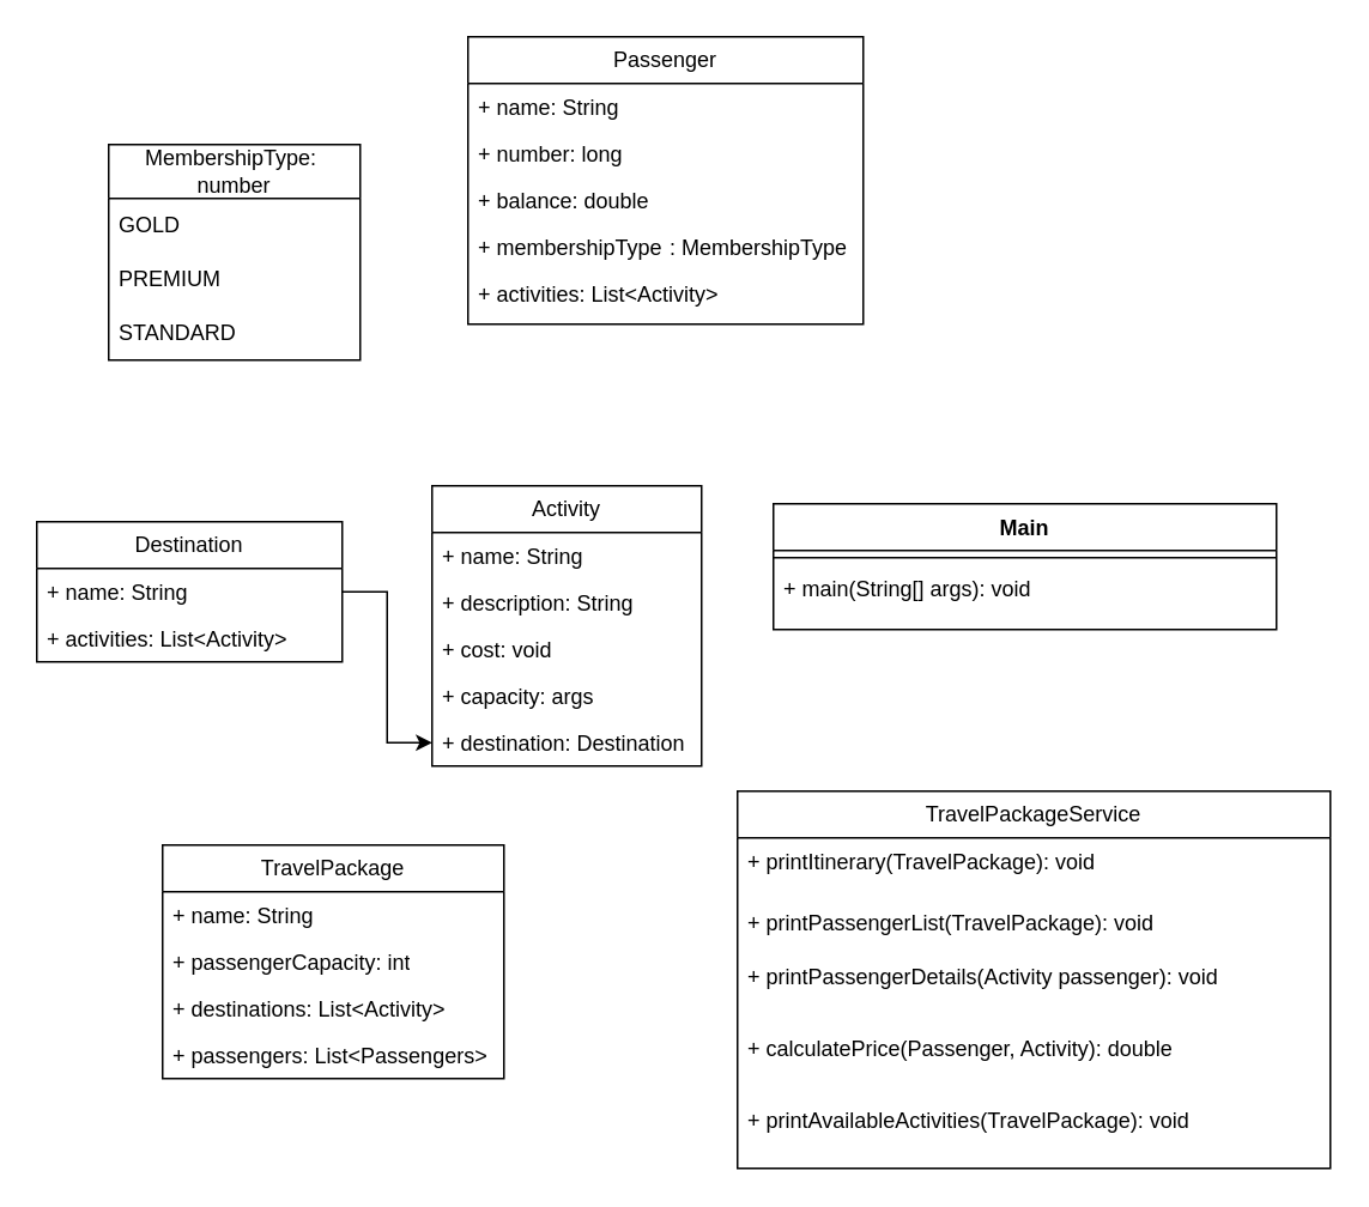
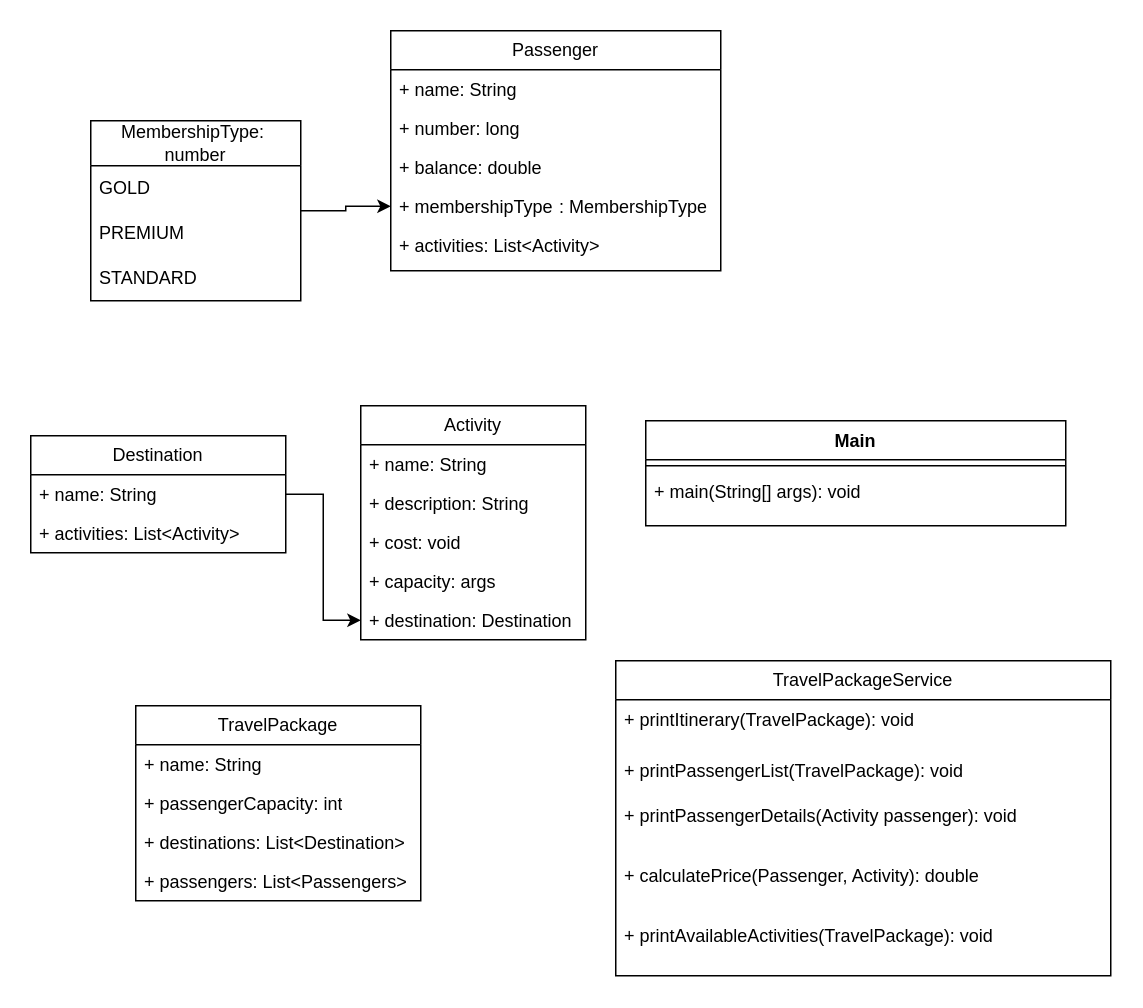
  <mxCell id="0" />
  <mxCell id="1" parent="0" />
  <mxCell id="2" value="Passenger" style="swimlane;fontStyle=0;childLayout=stackLayout;horizontal=1;startSize=26;fillColor=none;horizontalStack=0;resizeParent=1;resizeParentMax=0;resizeLast=0;collapsible=1;marginBottom=0;whiteSpace=wrap;html=1;" parent="1" vertex="1"><mxGeometry x="260" y="20" width="220" height="160" as="geometry" /></mxCell>
  <mxCell id="3" value="+ name: String" style="text;strokeColor=none;fillColor=none;align=left;verticalAlign=top;spacingLeft=4;spacingRight=4;overflow=hidden;rotatable=0;points=[[0,0.5],[1,0.5]];portConstraint=eastwest;whiteSpace=wrap;html=1;" parent="2" vertex="1"><mxGeometry y="26" width="220" height="26" as="geometry" /></mxCell>
  <mxCell id="4" value="+ number: long" style="text;strokeColor=none;fillColor=none;align=left;verticalAlign=top;spacingLeft=4;spacingRight=4;overflow=hidden;rotatable=0;points=[[0,0.5],[1,0.5]];portConstraint=eastwest;whiteSpace=wrap;html=1;" parent="2" vertex="1"><mxGeometry y="52" width="220" height="26" as="geometry" /></mxCell>
  <mxCell id="5" value="+ balance: double" style="text;strokeColor=none;fillColor=none;align=left;verticalAlign=top;spacingLeft=4;spacingRight=4;overflow=hidden;rotatable=0;points=[[0,0.5],[1,0.5]];portConstraint=eastwest;whiteSpace=wrap;html=1;" parent="2" vertex="1"><mxGeometry y="78" width="220" height="26" as="geometry" /></mxCell>
  <mxCell id="6" value="+ membershipType&lt;span style=&quot;white-space: pre;&quot;&gt;&#09;&lt;/span&gt;: MembershipType&lt;span style=&quot;white-space: pre;&quot;&gt;&lt;/span&gt;" style="text;strokeColor=none;fillColor=none;align=left;verticalAlign=top;spacingLeft=4;spacingRight=4;overflow=hidden;rotatable=0;points=[[0,0.5],[1,0.5]];portConstraint=eastwest;whiteSpace=wrap;html=1;" parent="2" vertex="1"><mxGeometry y="104" width="220" height="26" as="geometry" /></mxCell>
  <mxCell id="7" value="+ activities: List&amp;lt;Activity&amp;gt;" style="text;strokeColor=none;fillColor=none;align=left;verticalAlign=top;spacingLeft=4;spacingRight=4;overflow=hidden;rotatable=0;points=[[0,0.5],[1,0.5]];portConstraint=eastwest;whiteSpace=wrap;html=1;" parent="2" vertex="1"><mxGeometry y="130" width="220" height="30" as="geometry" /></mxCell>
+ <mxCell id="8" style="edgeStyle=orthogonalEdgeStyle;rounded=0;orthogonalLoop=1;jettySize=auto;html=1;entryX=0;entryY=0.5;entryDx=0;entryDy=0;" parent="1" source="9" target="6" edge="1"><mxGeometry relative="1" as="geometry" /></mxCell>
  <mxCell id="9" value="MembershipType:&amp;nbsp; number" style="swimlane;fontStyle=0;childLayout=stackLayout;horizontal=1;startSize=30;horizontalStack=0;resizeParent=1;resizeParentMax=0;resizeLast=0;collapsible=1;marginBottom=0;whiteSpace=wrap;html=1;" parent="1" vertex="1"><mxGeometry x="60" y="80" width="140" height="120" as="geometry" /></mxCell>
  <mxCell id="10" value="GOLD" style="text;strokeColor=none;fillColor=none;align=left;verticalAlign=middle;spacingLeft=4;spacingRight=4;overflow=hidden;points=[[0,0.5],[1,0.5]];portConstraint=eastwest;rotatable=0;whiteSpace=wrap;html=1;" parent="9" vertex="1"><mxGeometry y="30" width="140" height="30" as="geometry" /></mxCell>
  <mxCell id="11" value="PREMIUM" style="text;strokeColor=none;fillColor=none;align=left;verticalAlign=middle;spacingLeft=4;spacingRight=4;overflow=hidden;points=[[0,0.5],[1,0.5]];portConstraint=eastwest;rotatable=0;whiteSpace=wrap;html=1;" parent="9" vertex="1"><mxGeometry y="60" width="140" height="30" as="geometry" /></mxCell>
  <mxCell id="12" value="STANDARD" style="text;strokeColor=none;fillColor=none;align=left;verticalAlign=middle;spacingLeft=4;spacingRight=4;overflow=hidden;points=[[0,0.5],[1,0.5]];portConstraint=eastwest;rotatable=0;whiteSpace=wrap;html=1;" parent="9" vertex="1"><mxGeometry y="90" width="140" height="30" as="geometry" /></mxCell>
  <mxCell id="13" value="Activity" style="swimlane;fontStyle=0;childLayout=stackLayout;horizontal=1;startSize=26;fillColor=none;horizontalStack=0;resizeParent=1;resizeParentMax=0;resizeLast=0;collapsible=1;marginBottom=0;whiteSpace=wrap;html=1;" parent="1" vertex="1"><mxGeometry x="240" y="270" width="150" height="156" as="geometry" /></mxCell>
  <mxCell id="14" value="+ name: String" style="text;strokeColor=none;fillColor=none;align=left;verticalAlign=top;spacingLeft=4;spacingRight=4;overflow=hidden;rotatable=0;points=[[0,0.5],[1,0.5]];portConstraint=eastwest;whiteSpace=wrap;html=1;" parent="13" vertex="1"><mxGeometry y="26" width="150" height="26" as="geometry" /></mxCell>
  <mxCell id="15" value="+ description: String" style="text;strokeColor=none;fillColor=none;align=left;verticalAlign=top;spacingLeft=4;spacingRight=4;overflow=hidden;rotatable=0;points=[[0,0.5],[1,0.5]];portConstraint=eastwest;whiteSpace=wrap;html=1;" parent="13" vertex="1"><mxGeometry y="52" width="150" height="26" as="geometry" /></mxCell>
  <mxCell id="16" value="+ cost: void" style="text;strokeColor=none;fillColor=none;align=left;verticalAlign=top;spacingLeft=4;spacingRight=4;overflow=hidden;rotatable=0;points=[[0,0.5],[1,0.5]];portConstraint=eastwest;whiteSpace=wrap;html=1;" parent="13" vertex="1"><mxGeometry y="78" width="150" height="26" as="geometry" /></mxCell>
  <mxCell id="17" value="+ capacity: args" style="text;strokeColor=none;fillColor=none;align=left;verticalAlign=top;spacingLeft=4;spacingRight=4;overflow=hidden;rotatable=0;points=[[0,0.5],[1,0.5]];portConstraint=eastwest;whiteSpace=wrap;html=1;" parent="13" vertex="1"><mxGeometry y="104" width="150" height="26" as="geometry" /></mxCell>
  <mxCell id="18" value="+ destination: Destination" style="text;strokeColor=none;fillColor=none;align=left;verticalAlign=top;spacingLeft=4;spacingRight=4;overflow=hidden;rotatable=0;points=[[0,0.5],[1,0.5]];portConstraint=eastwest;whiteSpace=wrap;html=1;" parent="13" vertex="1"><mxGeometry y="130" width="150" height="26" as="geometry" /></mxCell>
  <mxCell id="19" value="Destination" style="swimlane;fontStyle=0;childLayout=stackLayout;horizontal=1;startSize=26;fillColor=none;horizontalStack=0;resizeParent=1;resizeParentMax=0;resizeLast=0;collapsible=1;marginBottom=0;whiteSpace=wrap;html=1;" parent="1" vertex="1"><mxGeometry x="20" y="290" width="170" height="78" as="geometry" /></mxCell>
  <mxCell id="20" value="+ name: String" style="text;strokeColor=none;fillColor=none;align=left;verticalAlign=top;spacingLeft=4;spacingRight=4;overflow=hidden;rotatable=0;points=[[0,0.5],[1,0.5]];portConstraint=eastwest;whiteSpace=wrap;html=1;" parent="19" vertex="1"><mxGeometry y="26" width="170" height="26" as="geometry" /></mxCell>
  <mxCell id="21" value="+ activities: List&amp;lt;Activity&amp;gt;" style="text;strokeColor=none;fillColor=none;align=left;verticalAlign=top;spacingLeft=4;spacingRight=4;overflow=hidden;rotatable=0;points=[[0,0.5],[1,0.5]];portConstraint=eastwest;whiteSpace=wrap;html=1;" parent="19" vertex="1"><mxGeometry y="52" width="170" height="26" as="geometry" /></mxCell>
  <mxCell id="22" value="TravelPackage" style="swimlane;fontStyle=0;childLayout=stackLayout;horizontal=1;startSize=26;fillColor=none;horizontalStack=0;resizeParent=1;resizeParentMax=0;resizeLast=0;collapsible=1;marginBottom=0;whiteSpace=wrap;html=1;" parent="1" vertex="1"><mxGeometry x="90" y="470" width="190" height="130" as="geometry" /></mxCell>
  <mxCell id="23" value="+ name: String" style="text;strokeColor=none;fillColor=none;align=left;verticalAlign=top;spacingLeft=4;spacingRight=4;overflow=hidden;rotatable=0;points=[[0,0.5],[1,0.5]];portConstraint=eastwest;whiteSpace=wrap;html=1;" parent="22" vertex="1"><mxGeometry y="26" width="190" height="26" as="geometry" /></mxCell>
  <mxCell id="24" value="+ passengerCapacity: int" style="text;strokeColor=none;fillColor=none;align=left;verticalAlign=top;spacingLeft=4;spacingRight=4;overflow=hidden;rotatable=0;points=[[0,0.5],[1,0.5]];portConstraint=eastwest;whiteSpace=wrap;html=1;" parent="22" vertex="1"><mxGeometry y="52" width="190" height="26" as="geometry" /></mxCell>
- <mxCell id="25" value="+ destinations: List&amp;lt;Activity&amp;gt;" style="text;strokeColor=none;fillColor=none;align=left;verticalAlign=top;spacingLeft=4;spacingRight=4;overflow=hidden;rotatable=0;points=[[0,0.5],[1,0.5]];portConstraint=eastwest;whiteSpace=wrap;html=1;" parent="22" vertex="1"><mxGeometry y="78" width="190" height="26" as="geometry" /></mxCell>
+ <mxCell id="25" value="+ destinations: List&amp;lt;Destination&amp;gt;" style="text;strokeColor=none;fillColor=none;align=left;verticalAlign=top;spacingLeft=4;spacingRight=4;overflow=hidden;rotatable=0;points=[[0,0.5],[1,0.5]];portConstraint=eastwest;whiteSpace=wrap;html=1;" parent="22" vertex="1"><mxGeometry y="78" width="190" height="26" as="geometry" /></mxCell>
  <mxCell id="26" value="+ passengers: List&amp;lt;Passengers&amp;gt;" style="text;strokeColor=none;fillColor=none;align=left;verticalAlign=top;spacingLeft=4;spacingRight=4;overflow=hidden;rotatable=0;points=[[0,0.5],[1,0.5]];portConstraint=eastwest;whiteSpace=wrap;html=1;" parent="22" vertex="1"><mxGeometry y="104" width="190" height="26" as="geometry" /></mxCell>
  <mxCell id="27" value="Main" style="swimlane;fontStyle=1;align=center;verticalAlign=top;childLayout=stackLayout;horizontal=1;startSize=26;horizontalStack=0;resizeParent=1;resizeParentMax=0;resizeLast=0;collapsible=1;marginBottom=0;whiteSpace=wrap;html=1;" parent="1" vertex="1"><mxGeometry x="430" y="280" width="280" height="70" as="geometry" /></mxCell>
  <mxCell id="28" value="" style="line;strokeWidth=1;fillColor=none;align=left;verticalAlign=middle;spacingTop=-1;spacingLeft=3;spacingRight=3;rotatable=0;labelPosition=right;points=[];portConstraint=eastwest;strokeColor=inherit;" parent="27" vertex="1"><mxGeometry y="26" width="280" height="8" as="geometry" /></mxCell>
  <mxCell id="29" value="+ main(String[] args): void" style="text;strokeColor=none;fillColor=none;align=left;verticalAlign=top;spacingLeft=4;spacingRight=4;overflow=hidden;rotatable=0;points=[[0,0.5],[1,0.5]];portConstraint=eastwest;whiteSpace=wrap;html=1;" parent="27" vertex="1"><mxGeometry y="34" width="280" height="36" as="geometry" /></mxCell>
  <mxCell id="30" value="TravelPackageService" style="swimlane;fontStyle=0;childLayout=stackLayout;horizontal=1;startSize=26;fillColor=none;horizontalStack=0;resizeParent=1;resizeParentMax=0;resizeLast=0;collapsible=1;marginBottom=0;whiteSpace=wrap;html=1;" vertex="1" parent="1"><mxGeometry x="410" y="440" width="330" height="210" as="geometry" /></mxCell>
  <mxCell id="31" value="&lt;div&gt;+ printItinerary(TravelPackage): void&lt;/div&gt;" style="text;strokeColor=none;fillColor=none;align=left;verticalAlign=top;spacingLeft=4;spacingRight=4;overflow=hidden;rotatable=0;points=[[0,0.5],[1,0.5]];portConstraint=eastwest;whiteSpace=wrap;html=1;" vertex="1" parent="30"><mxGeometry y="26" width="330" height="34" as="geometry" /></mxCell>
  <mxCell id="32" value="&lt;div&gt;&lt;div&gt;+ printPassengerList(TravelPackage): void&lt;/div&gt;&lt;/div&gt;" style="text;strokeColor=none;fillColor=none;align=left;verticalAlign=top;spacingLeft=4;spacingRight=4;overflow=hidden;rotatable=0;points=[[0,0.5],[1,0.5]];portConstraint=eastwest;whiteSpace=wrap;html=1;" vertex="1" parent="30"><mxGeometry y="60" width="330" height="30" as="geometry" /></mxCell>
  <mxCell id="33" value="&lt;div&gt;&lt;div&gt;&lt;div&gt;+ printPassengerDetails(Activity passenger): void&lt;/div&gt;&lt;/div&gt;&lt;/div&gt;" style="text;strokeColor=none;fillColor=none;align=left;verticalAlign=top;spacingLeft=4;spacingRight=4;overflow=hidden;rotatable=0;points=[[0,0.5],[1,0.5]];portConstraint=eastwest;whiteSpace=wrap;html=1;" vertex="1" parent="30"><mxGeometry y="90" width="330" height="40" as="geometry" /></mxCell>
  <mxCell id="34" value="&lt;div&gt;+ calculatePrice(Passenger, Activity): double&lt;/div&gt;" style="text;strokeColor=none;fillColor=none;align=left;verticalAlign=top;spacingLeft=4;spacingRight=4;overflow=hidden;rotatable=0;points=[[0,0.5],[1,0.5]];portConstraint=eastwest;whiteSpace=wrap;html=1;" vertex="1" parent="30"><mxGeometry y="130" width="330" height="40" as="geometry" /></mxCell>
  <mxCell id="35" value="&lt;div&gt;&lt;div&gt;&lt;div&gt;&lt;div&gt;+ printAvailableActivities(TravelPackage): void&lt;/div&gt;&lt;/div&gt;&lt;/div&gt;&lt;/div&gt;" style="text;strokeColor=none;fillColor=none;align=left;verticalAlign=top;spacingLeft=4;spacingRight=4;overflow=hidden;rotatable=0;points=[[0,0.5],[1,0.5]];portConstraint=eastwest;whiteSpace=wrap;html=1;" vertex="1" parent="30"><mxGeometry y="170" width="330" height="40" as="geometry" /></mxCell>
  <mxCell id="36" style="edgeStyle=orthogonalEdgeStyle;rounded=0;orthogonalLoop=1;jettySize=auto;html=1;exitX=1;exitY=0.5;exitDx=0;exitDy=0;entryX=0;entryY=0.5;entryDx=0;entryDy=0;" edge="1" parent="1" source="20" target="18"><mxGeometry relative="1" as="geometry" /></mxCell>
